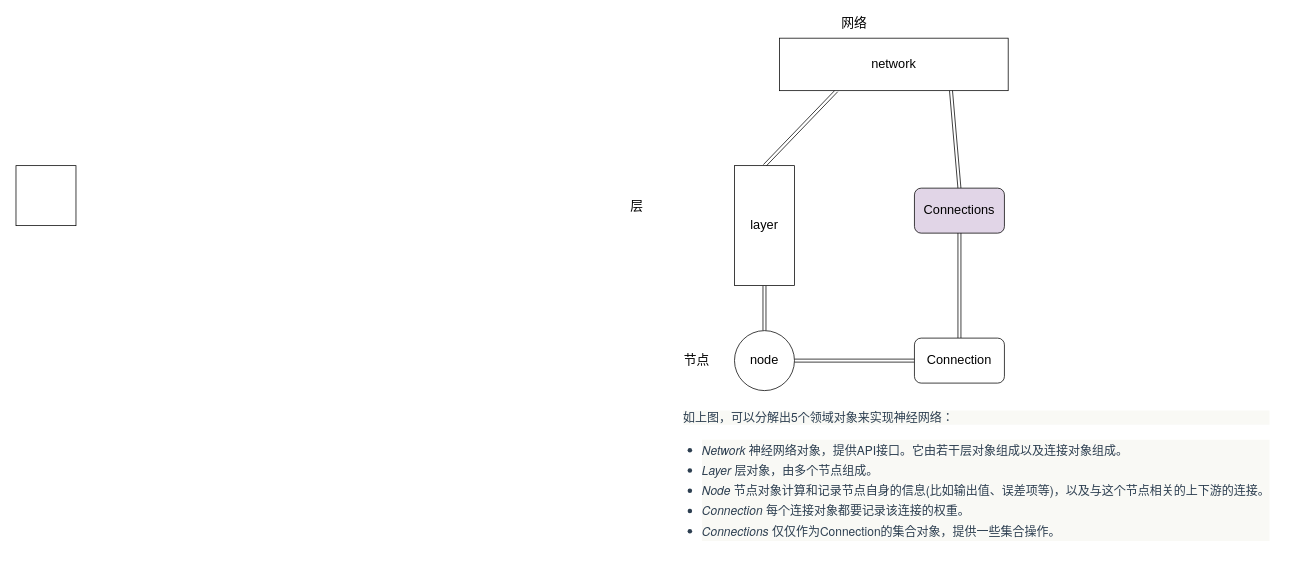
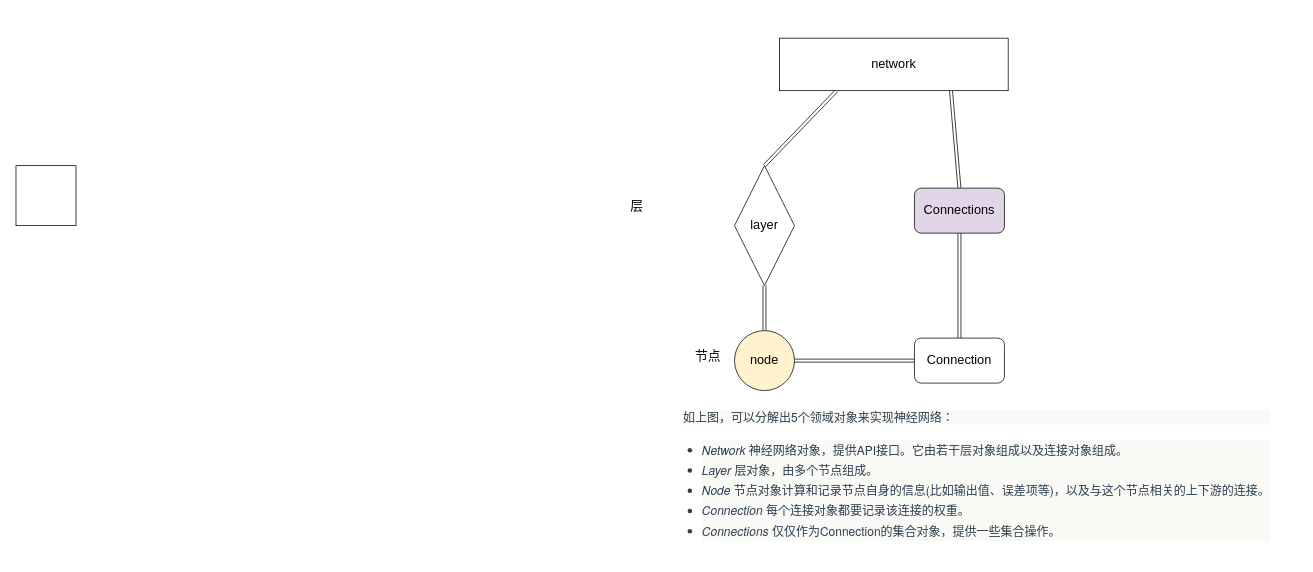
  <mxCell id="0" />
  <mxCell id="1" parent="0" />
  <mxCell id="2" style="rounded=0;orthogonalLoop=1;jettySize=auto;html=1;exitX=0.5;exitY=0;exitDx=0;exitDy=0;entryX=0.5;entryY=1;entryDx=0;entryDy=0;fontSize=17;shape=link;" edge="1" parent="1" source="4" target="7"><mxGeometry relative="1" as="geometry" /></mxCell>
  <mxCell id="3" style="rounded=0;orthogonalLoop=1;jettySize=auto;html=1;exitX=1;exitY=0.5;exitDx=0;exitDy=0;fontSize=17;shape=link;" edge="1" parent="1" source="4" target="12"><mxGeometry relative="1" as="geometry" /></mxCell>
- <mxCell id="4" value="node" style="ellipse;whiteSpace=wrap;html=1;aspect=fixed;fontSize=17;" vertex="1" parent="1"><mxGeometry x="979" y="440" width="80" height="80" as="geometry" /></mxCell>
+ <mxCell id="4" value="node" style="ellipse;whiteSpace=wrap;html=1;aspect=fixed;fontSize=17;fillColor=#fff2cc;" vertex="1" parent="1"><mxGeometry x="979" y="440" width="80" height="80" as="geometry" /></mxCell>
  <mxCell id="5" value="" style="whiteSpace=wrap;html=1;aspect=fixed;" vertex="1" parent="1"><mxGeometry x="20.818" y="220" width="80" height="80" as="geometry" /></mxCell>
  <mxCell id="6" style="rounded=0;orthogonalLoop=1;jettySize=auto;html=1;exitX=0.5;exitY=0;exitDx=0;exitDy=0;entryX=0.25;entryY=1;entryDx=0;entryDy=0;fontSize=17;shape=link;" edge="1" parent="1" source="7" target="8"><mxGeometry relative="1" as="geometry" /></mxCell>
- <mxCell id="7" value="layer" style="rounded=0;whiteSpace=wrap;html=1;fontSize=17;" vertex="1" parent="1"><mxGeometry x="979" y="220" width="80" height="160" as="geometry" /></mxCell>
+ <mxCell id="7" value="layer" style="rhombus;whiteSpace=wrap;html=1;fontSize=17;" vertex="1" parent="1"><mxGeometry x="979" y="220" width="80" height="160" as="geometry" /></mxCell>
  <mxCell id="8" value="network" style="rounded=0;whiteSpace=wrap;html=1;fontSize=17;" vertex="1" parent="1"><mxGeometry x="1039" y="50" width="305" height="70" as="geometry" /></mxCell>
  <mxCell id="9" style="rounded=0;orthogonalLoop=1;jettySize=auto;html=1;exitX=0.5;exitY=0;exitDx=0;exitDy=0;entryX=0.75;entryY=1;entryDx=0;entryDy=0;fontSize=17;shape=link;" edge="1" parent="1" source="10" target="8"><mxGeometry relative="1" as="geometry" /></mxCell>
  <mxCell id="10" value="Connections" style="rounded=1;whiteSpace=wrap;html=1;fontSize=17;fillColor=#e1d5e7;" vertex="1" parent="1"><mxGeometry x="1219" y="250" width="120" height="60" as="geometry" /></mxCell>
  <mxCell id="11" style="rounded=0;orthogonalLoop=1;jettySize=auto;html=1;exitX=0.5;exitY=0;exitDx=0;exitDy=0;fontSize=17;shape=link;" edge="1" parent="1" source="12" target="10"><mxGeometry relative="1" as="geometry" /></mxCell>
  <mxCell id="12" value="Connection" style="rounded=1;whiteSpace=wrap;html=1;fontSize=17;" vertex="1" parent="1"><mxGeometry x="1219" y="450" width="120" height="60" as="geometry" /></mxCell>
- <mxCell id="13" value="节点" style="text;html=1;strokeColor=none;fillColor=none;align=center;verticalAlign=middle;whiteSpace=wrap;rounded=0;fontSize=17;" vertex="1" parent="1"><mxGeometry x="909" y="470" width="40" height="20" as="geometry" /></mxCell>
+ <mxCell id="13" value="节点" style="text;html=1;strokeColor=none;fillColor=none;align=center;verticalAlign=middle;whiteSpace=wrap;rounded=0;fontSize=17;" vertex="1" parent="1"><mxGeometry x="924" y="465" width="40" height="20" as="geometry" /></mxCell>
  <mxCell id="14" value="层" style="text;html=1;strokeColor=none;fillColor=none;align=center;verticalAlign=middle;whiteSpace=wrap;rounded=0;fontSize=17;" vertex="1" parent="1"><mxGeometry x="829" y="265" width="40" height="20" as="geometry" /></mxCell>
- <mxCell id="15" value="网络" style="text;html=1;strokeColor=none;fillColor=none;align=center;verticalAlign=middle;whiteSpace=wrap;rounded=0;fontSize=17;" vertex="1" parent="1"><mxGeometry x="1119" y="20" width="40" height="20" as="geometry" /></mxCell>
  <mxCell id="16" value="&lt;p style=&quot;margin: 0px 0px 20px ; color: rgb(44 , 62 , 80) ; font-family: &amp;quot;pingfang sc&amp;quot; , &amp;quot;hiragino sans gb&amp;quot; , &amp;quot;helvetica neue&amp;quot; , &amp;quot;microsoft yahei&amp;quot; , &amp;quot;wenquanyi micro hei&amp;quot; , sans-serif ; font-size: 16px ; background-color: rgb(249 , 249 , 245)&quot;&gt;如上图，可以分解出5个领域对象来实现神经网络：&lt;/p&gt;&lt;ul style=&quot;padding: 0px ; margin: 0px 0px 10px 25px ; color: rgb(44 , 62 , 80) ; font-family: &amp;quot;pingfang sc&amp;quot; , &amp;quot;hiragino sans gb&amp;quot; , &amp;quot;helvetica neue&amp;quot; , &amp;quot;microsoft yahei&amp;quot; , &amp;quot;wenquanyi micro hei&amp;quot; , sans-serif ; font-size: 16px ; background-color: rgb(249 , 249 , 245)&quot;&gt;&lt;li style=&quot;line-height: 27px&quot;&gt;&lt;em&gt;Network&lt;/em&gt;&amp;nbsp;神经网络对象，提供API接口。它由若干层对象组成以及连接对象组成。&lt;/li&gt;&lt;li style=&quot;line-height: 27px&quot;&gt;&lt;em&gt;Layer&lt;/em&gt;&amp;nbsp;层对象，由多个节点组成。&lt;/li&gt;&lt;li style=&quot;line-height: 27px&quot;&gt;&lt;em&gt;Node&lt;/em&gt;&amp;nbsp;节点对象计算和记录节点自身的信息(比如输出值&lt;span class=&quot;MathJax_Preview&quot;&gt;&lt;/span&gt;&lt;span class=&quot;MathJax_SVG&quot; id=&quot;MathJax-Element-151-Frame&quot; style=&quot;display: inline-block ; line-height: normal ; word-spacing: normal ; overflow-wrap: normal ; white-space: nowrap ; float: none ; direction: ltr ; border: 0px ; padding: 0px ; margin: 0px&quot;&gt;&lt;/span&gt;、误差项&lt;span class=&quot;MathJax_Preview&quot;&gt;&lt;/span&gt;&lt;span class=&quot;MathJax_SVG&quot; id=&quot;MathJax-Element-152-Frame&quot; style=&quot;display: inline-block ; line-height: normal ; word-spacing: normal ; overflow-wrap: normal ; white-space: nowrap ; float: none ; direction: ltr ; border: 0px ; padding: 0px ; margin: 0px&quot;&gt;&lt;/span&gt;等)，以及与这个节点相关的上下游的连接。&lt;/li&gt;&lt;li style=&quot;line-height: 27px&quot;&gt;&lt;em&gt;Connection&lt;/em&gt;&amp;nbsp;每个连接对象都要记录该连接的权重。&lt;/li&gt;&lt;li style=&quot;line-height: 27px&quot;&gt;&lt;em&gt;Connections&lt;/em&gt;&amp;nbsp;仅仅作为Connection的集合对象，提供一些集合操作。&lt;/li&gt;&lt;/ul&gt;" style="text;html=1;strokeColor=none;fillColor=none;align=left;verticalAlign=top;whiteSpace=wrap;rounded=0;fontSize=17;" vertex="1" parent="1"><mxGeometry x="909" y="540" width="820" height="200" as="geometry" /></mxCell>
